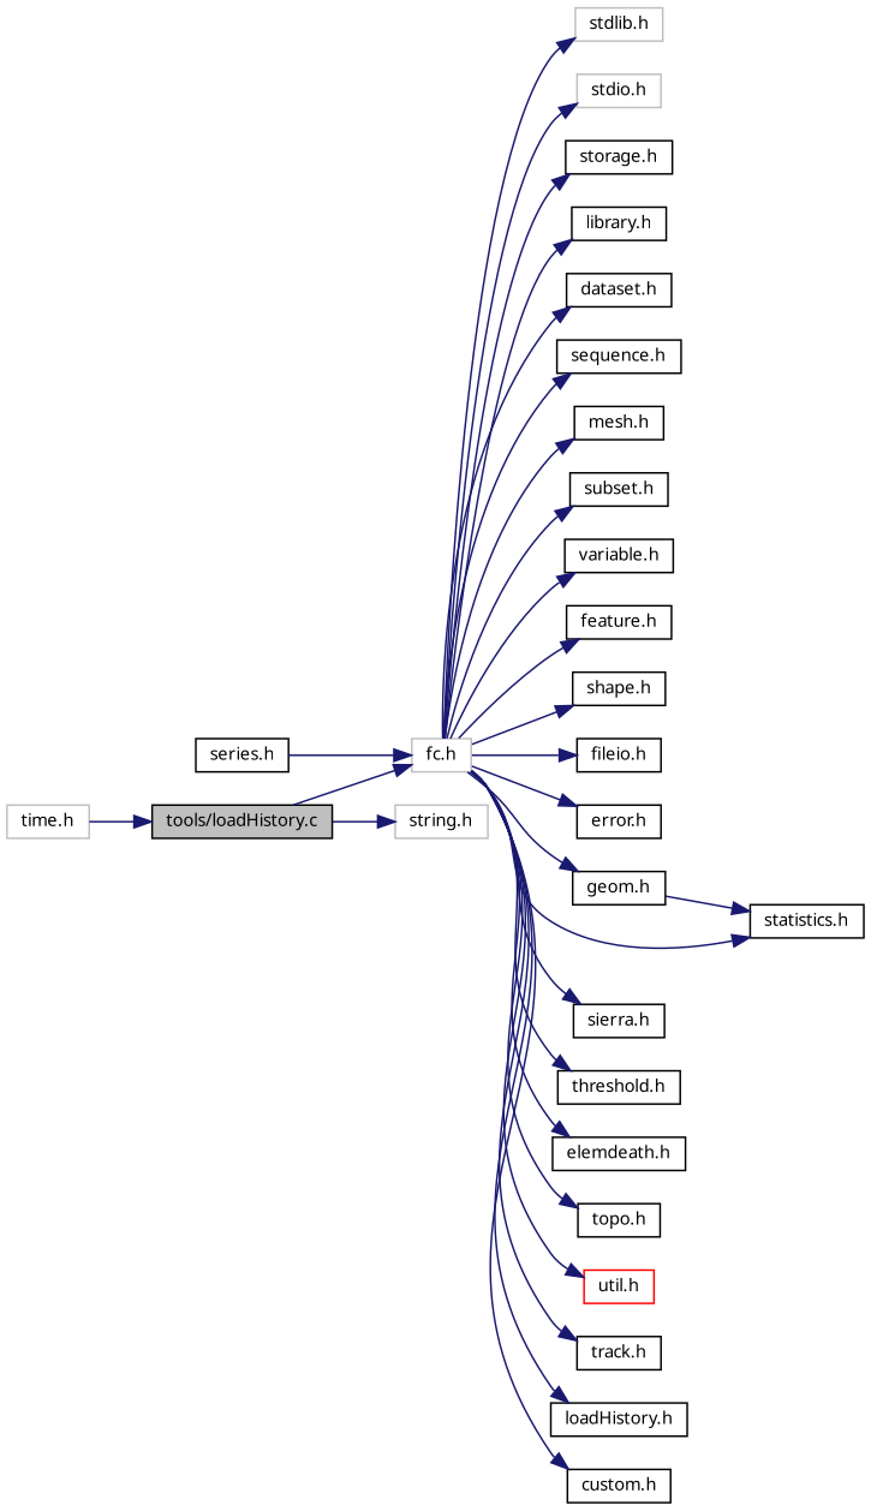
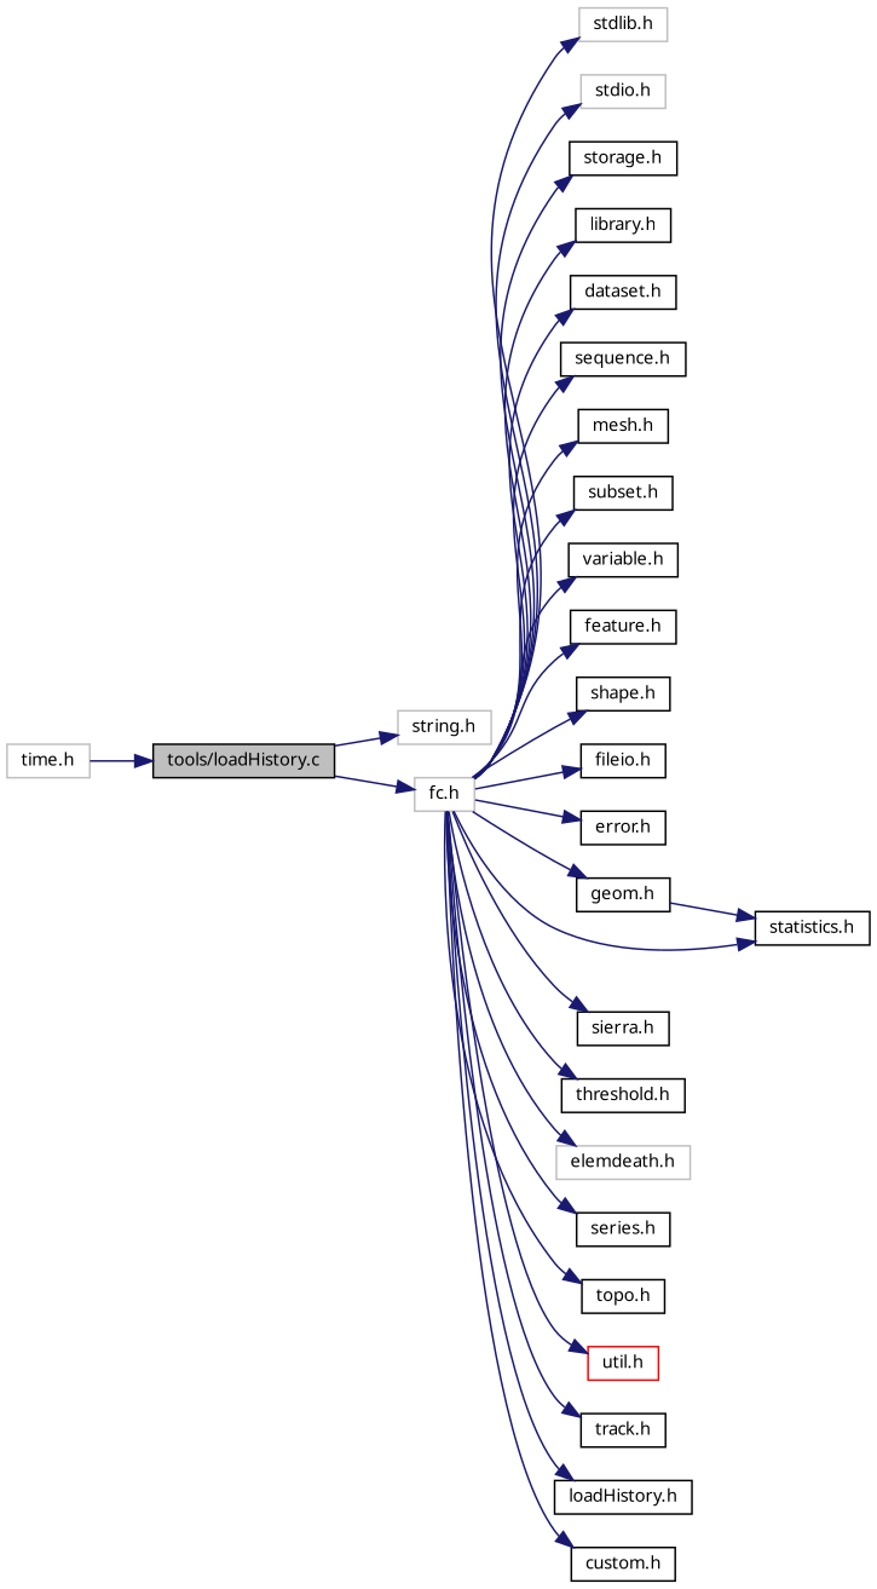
  digraph {
    rankdir=LR
    node [color=black fillcolor=white fontname="FreeSans.ttf" fontsize=10 shape=record style=filled]
    edge [color=midnightblue fontname="FreeSans.ttf" fontsize=10 labelfontname="FreeSans.ttf" labelfontsize=10 style=solid]
    n1 [fillcolor=grey75 fontcolor=black height=0.2 label="tools/loadHistory.c" width=0.4]
    n2 [color=grey75 height=0.2 label="string.h" width=0.4]
    n3 [color=grey75 height=0.2 label="fc.h" width=0.4]
    n4 [color=grey75 height=0.2 label="time.h" width=0.4]
    n5 [color=grey75 height=0.2 label="stdlib.h" width=0.4]
    n6 [color=grey75 height=0.2 label="stdio.h" width=0.4]
    n7 [height=0.2 label="storage.h" width=0.4]
    n8 [height=0.2 label="library.h" width=0.4]
    n9 [height=0.2 label="dataset.h" width=0.4]
    n10 [height=0.2 label="sequence.h" width=0.4]
    n11 [height=0.2 label="mesh.h" width=0.4]
    n12 [height=0.2 label="subset.h" width=0.4]
    n13 [height=0.2 label="variable.h" width=0.4]
    n14 [height=0.2 label="feature.h" width=0.4]
    n15 [height=0.2 label="shape.h" width=0.4]
    n16 [height=0.2 label="fileio.h" width=0.4]
    n17 [height=0.2 label="error.h" width=0.4]
    n18 [height=0.2 label="geom.h" width=0.4]
    n19 [height=0.2 label="statistics.h" width=0.4]
    n20 [height=0.2 label="sierra.h" width=0.4]
    n21 [height=0.2 label="threshold.h" width=0.4]
-   n22 [height=0.2 label="elemdeath.h" width=0.4]
+   n22 [color=grey75 height=0.2 label="elemdeath.h" width=0.4]
    n23 [height=0.2 label="series.h" width=0.4]
    n24 [height=0.2 label="topo.h" width=0.4]
    n25 [color=red height=0.2 label="util.h" width=0.4]
    n26 [height=0.2 label="track.h" width=0.4]
    n27 [height=0.2 label="loadHistory.h" width=0.4]
    n28 [height=0.2 label="custom.h" width=0.4]
    n1 -> n2
    n1 -> n3
    n3 -> n5
    n3 -> n6
    n3 -> n7
    n3 -> n8
    n3 -> n9
    n3 -> n10
    n3 -> n11
    n3 -> n12
    n3 -> n13
    n3 -> n14
    n3 -> n15
    n3 -> n16
    n3 -> n17
    n3 -> n18
    n3 -> n19
    n3 -> n20
    n3 -> n21
    n3 -> n22
-   n23 -> n3
+   n3 -> n23
    n3 -> n24
    n3 -> n25
    n3 -> n26
    n3 -> n27
    n3 -> n28
    n4 -> n1
    n18 -> n19
  }
